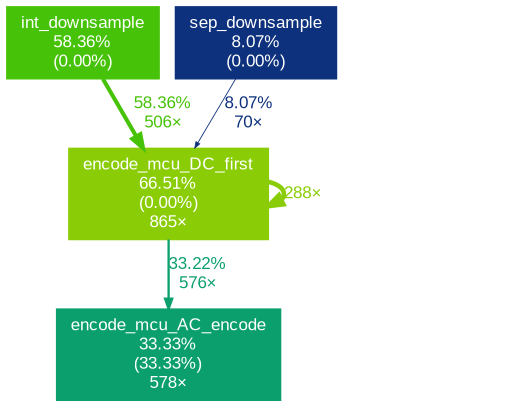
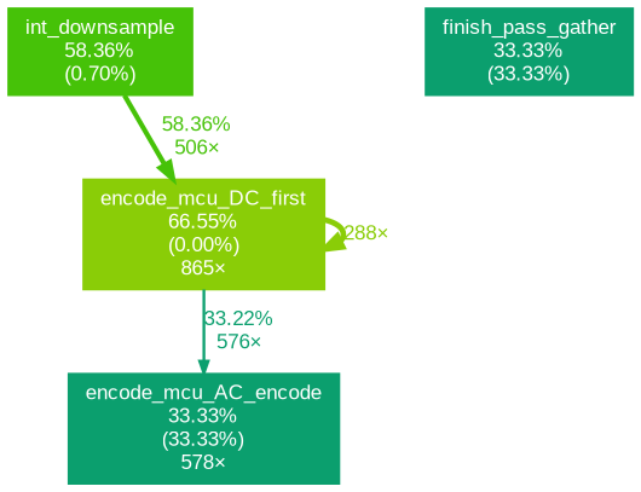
  digraph {
    fontname=Arial
    nodesep=0.125
    ranksep=0.25
    node [color="#0b9f6e" fontcolor="#ffffff" fontname=Arial fontsize=10.00 shape=box style=filled]
    edge [fontname=Arial fontsize=10.00]
-   n1 [color="#8acd07" height=0 label="encode_mcu_DC_first\n66.51%\n(0.00%)\n865×" width=0]
+   n1 [color="#8acd07" height=0 label="encode_mcu_DC_first\n66.55%\n(0.00%)\n865×" width=0]
    n2 [height=0 label="encode_mcu_AC_encode\n33.33%\n(33.33%)\n578×" width=0]
-   n3 [color="#46c208" height=0 label="int_downsample\n58.36%\n(0.00%)" width=0]
-   n5 [color="#0d317d" height=0 label="sep_downsample\n8.07%\n(0.00%)" width=0]
+   n3 [color="#46c208" height=0 label="int_downsample\n58.36%\n(0.70%)" width=0]
+   n4 [height=0 label="finish_pass_gather\n33.33%\n(33.33%)" width=0]
    n1 -> n1 [arrowsize=0.82 color="#8acd07" fontcolor="#8acd07" label="288×" labeldistance=2.66 penwidth=2.66]
    n1 -> n2 [arrowsize=0.58 color="#0b9f6e" fontcolor="#0b9f6e" label="33.22%\n576×" labeldistance=1.33 penwidth=1.33]
    n3 -> n1 [arrowsize=0.76 color="#46c208" fontcolor="#46c208" label="58.36%\n506×" labeldistance=2.33 penwidth=2.33]
-   n5 -> n1 [arrowsize=0.35 color="#0d317d" fontcolor="#0d317d" label="8.07%\n70×" labeldistance=0.50 penwidth=0.50]
  }
